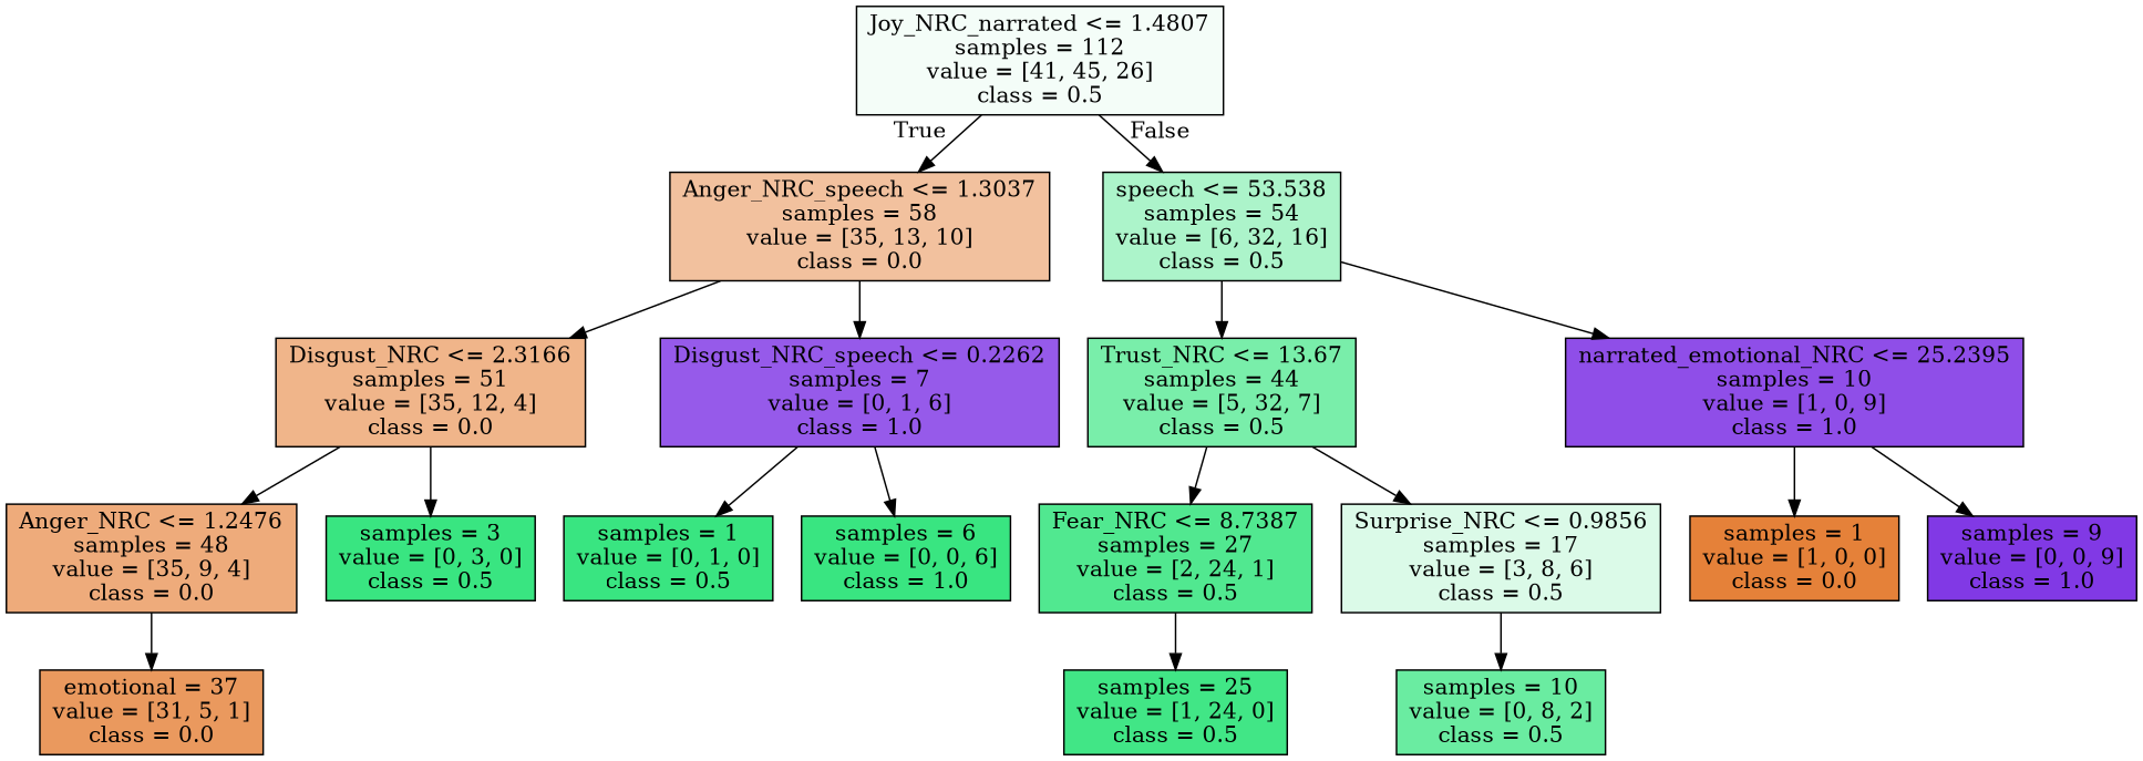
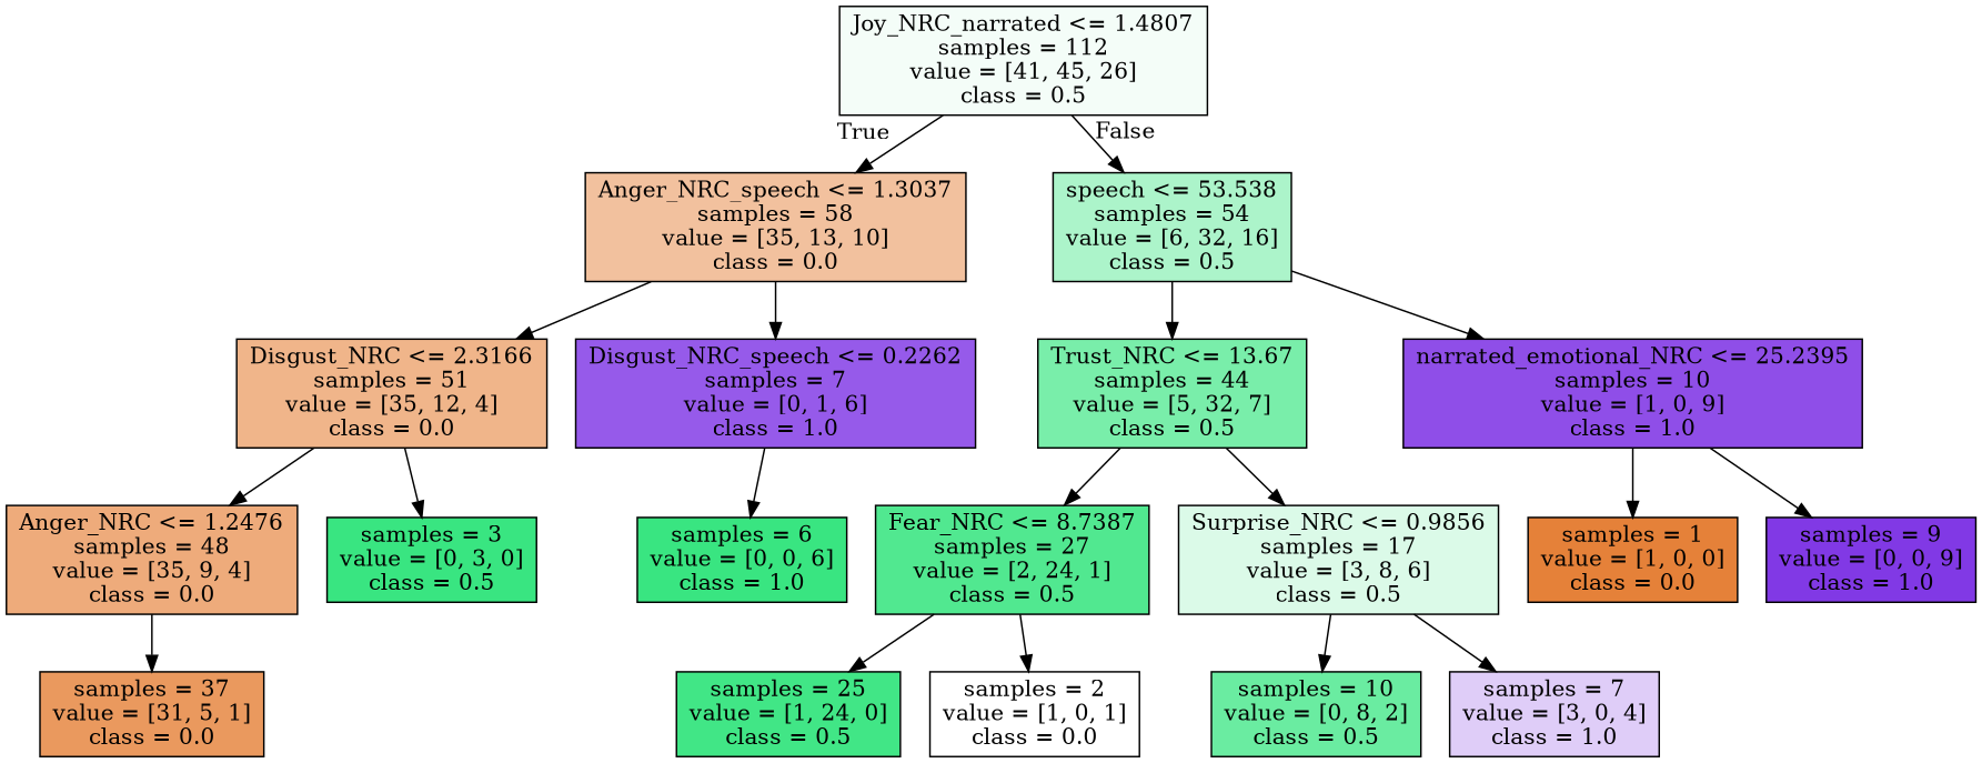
  digraph {
    node [color=black fillcolor="#39e581ff" shape=box style=filled]
    n1 [fillcolor="#39e5810e" label="Joy_NRC_narrated <= 1.4807\nsamples = 112\nvalue = [41, 45, 26]\nclass = 0.5"]
    n2 [fillcolor="#e581397d" label="Anger_NRC_speech <= 1.3037\nsamples = 58\nvalue = [35, 13, 10]\nclass = 0.0"]
    n3 [fillcolor="#39e5816b" label="speech <= 53.538\nsamples = 54\nvalue = [6, 32, 16]\nclass = 0.5"]
    n4 [fillcolor="#e5813996" label="Disgust_NRC <= 2.3166\nsamples = 51\nvalue = [35, 12, 4]\nclass = 0.0"]
    n5 [fillcolor="#8139e5d4" label="Disgust_NRC_speech <= 0.2262\nsamples = 7\nvalue = [0, 1, 6]\nclass = 1.0"]
    n6 [fillcolor="#39e581ac" label="Trust_NRC <= 13.67\nsamples = 44\nvalue = [5, 32, 7]\nclass = 0.5"]
    n7 [fillcolor="#8139e5e3" label="narrated_emotional_NRC <= 25.2395\nsamples = 10\nvalue = [1, 0, 9]\nclass = 1.0"]
    n8 [fillcolor="#e58139aa" label="Anger_NRC <= 1.2476\nsamples = 48\nvalue = [35, 9, 4]\nclass = 0.0"]
    n9 [label="samples = 3\nvalue = [0, 3, 0]\nclass = 0.5"]
-   n10 [label="samples = 1\nvalue = [0, 1, 0]\nclass = 0.5"]
    n11 [label="samples = 6\nvalue = [0, 0, 6]\nclass = 1.0"]
-   n12 [fillcolor="#e58139cf" label="emotional = 37\nvalue = [31, 5, 1]\nclass = 0.0"]
+   n12 [fillcolor="#e58139cf" label="samples = 37\nvalue = [31, 5, 1]\nclass = 0.0"]
    n13 [fillcolor="#39e581e0" label="Fear_NRC <= 8.7387\nsamples = 27\nvalue = [2, 24, 1]\nclass = 0.5"]
    n14 [fillcolor="#39e5812e" label="Surprise_NRC <= 0.9856\nsamples = 17\nvalue = [3, 8, 6]\nclass = 0.5"]
    n15 [fillcolor="#e58139ff" label="samples = 1\nvalue = [1, 0, 0]\nclass = 0.0"]
    n16 [fillcolor="#8139e5ff" label="samples = 9\nvalue = [0, 0, 9]\nclass = 1.0"]
    n17 [fillcolor="#39e581f4" label="samples = 25\nvalue = [1, 24, 0]\nclass = 0.5"]
+   n18 [fillcolor="#e5813900" label="samples = 2\nvalue = [1, 0, 1]\nclass = 0.0"]
    n19 [fillcolor="#39e581bf" label="samples = 10\nvalue = [0, 8, 2]\nclass = 0.5"]
+   n20 [fillcolor="#8139e540" label="samples = 7\nvalue = [3, 0, 4]\nclass = 1.0"]
    n1 -> n2 [headlabel=True labelangle=45 labeldistance=2.5]
    n1 -> n3 [headlabel=False labelangle=-45 labeldistance=2.5]
    n2 -> n4
    n2 -> n5
    n3 -> n6
    n3 -> n7
    n4 -> n8
    n4 -> n9
-   n5 -> n10
    n5 -> n11
    n6 -> n13
    n6 -> n14
    n7 -> n15
    n7 -> n16
    n8 -> n12
    n13 -> n17
+   n13 -> n18
    n14 -> n19
+   n14 -> n20
  }
